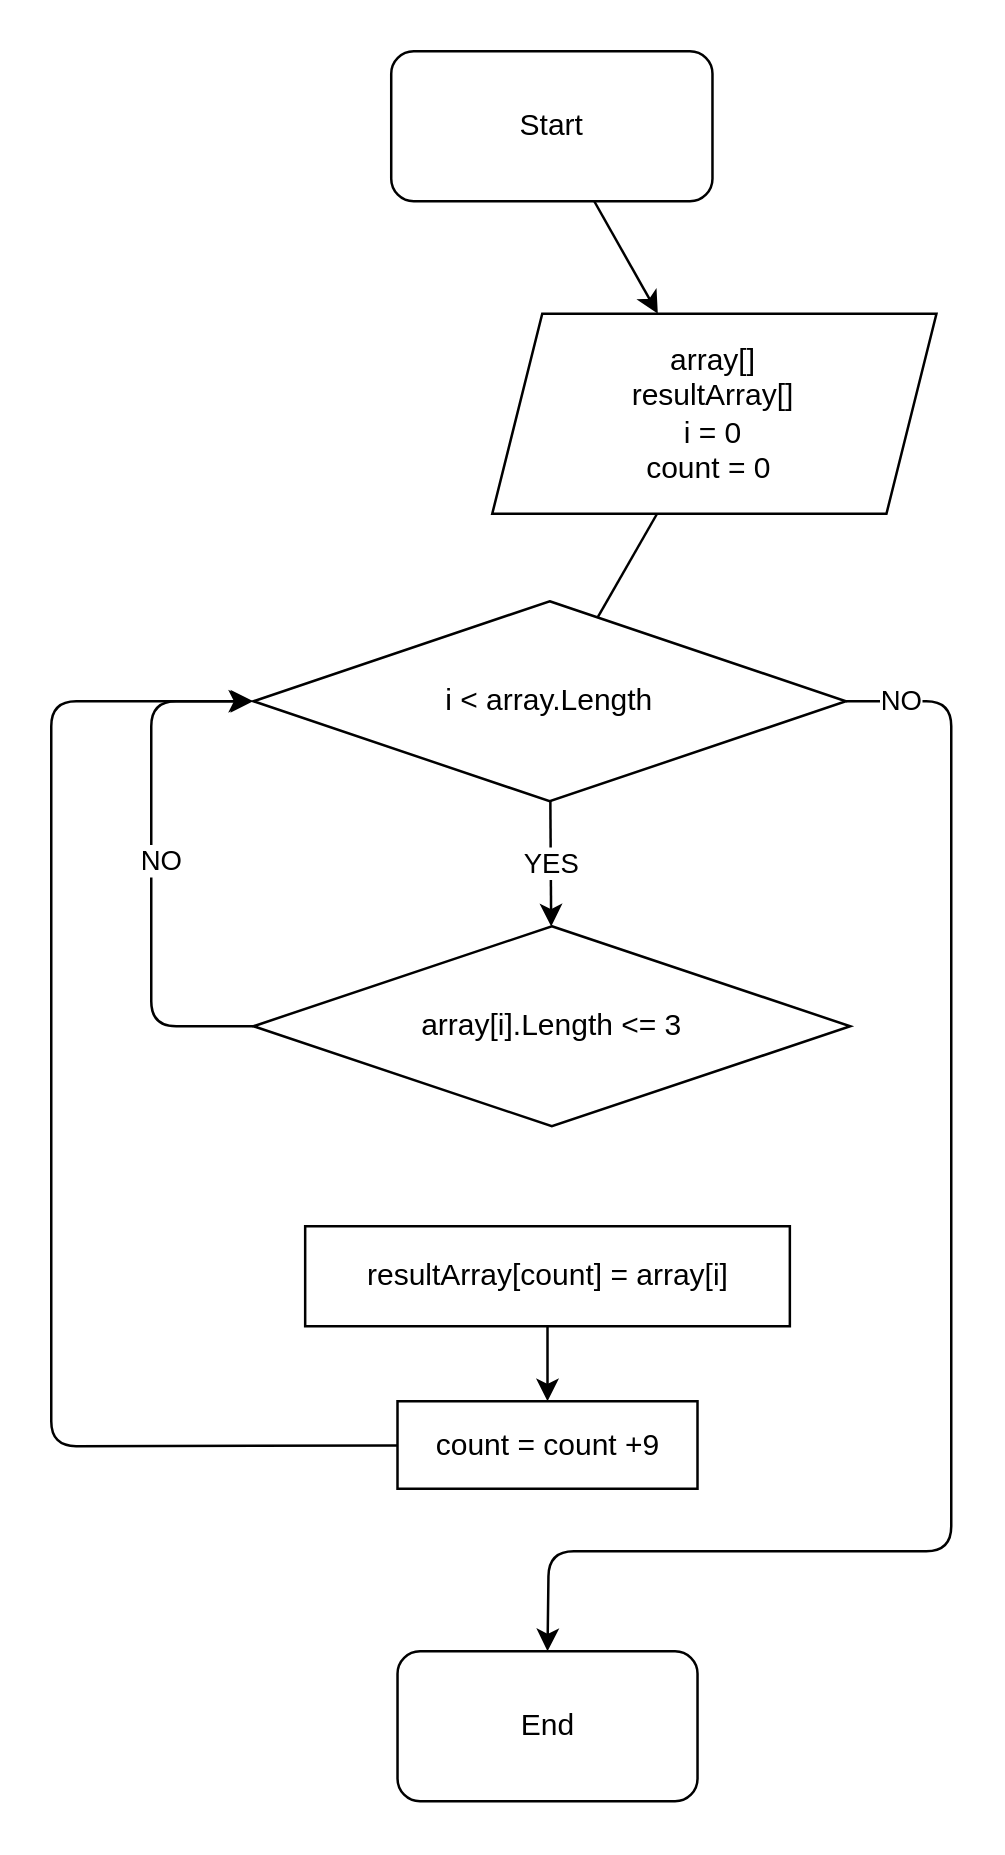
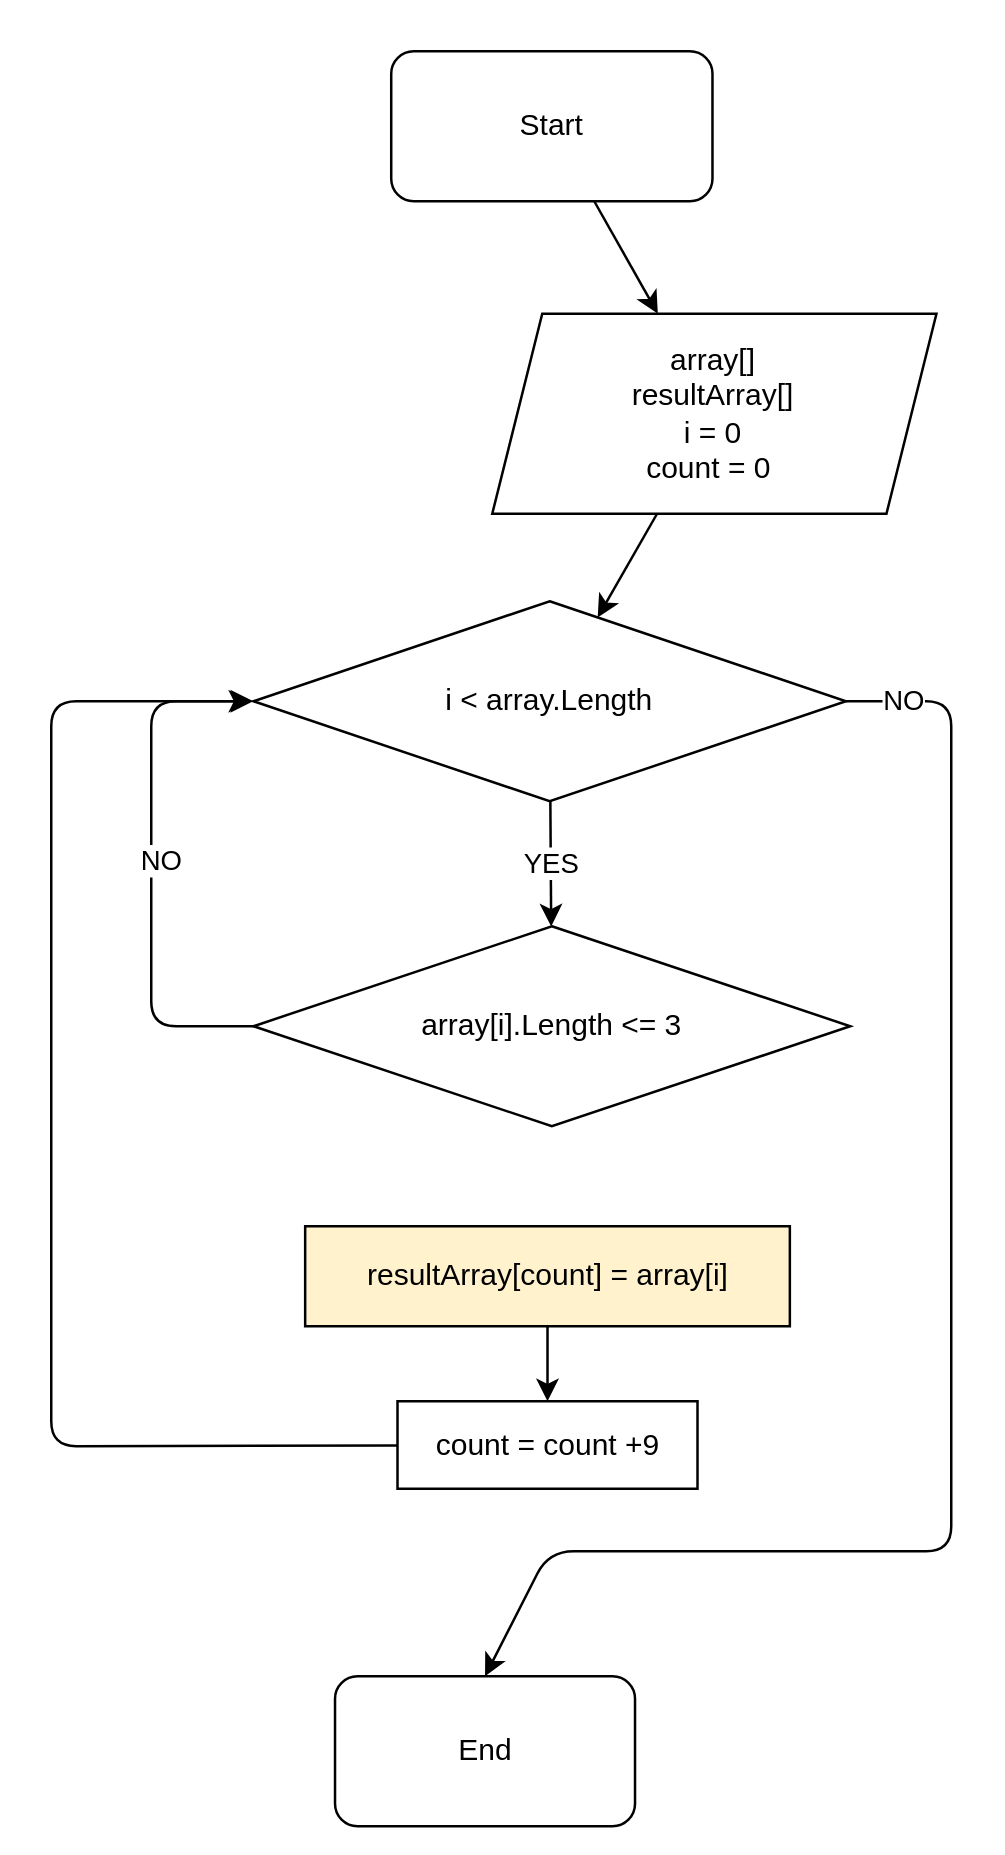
  <mxCell id="0" />
  <mxCell id="1" parent="0" />
- <mxCell id="2" value="" style="edgeStyle=none;html=1;endArrow=none;" edge="1" parent="1" source="3" target="6"><mxGeometry relative="1" as="geometry" /></mxCell>
+ <mxCell id="2" value="" style="edgeStyle=none;html=1;" edge="1" parent="1" source="3" target="6"><mxGeometry relative="1" as="geometry" /></mxCell>
  <mxCell id="3" value="array[]&lt;br&gt;resultArray[]&lt;br&gt;i = 0&lt;br&gt;count = 0&amp;nbsp;" style="shape=parallelogram;perimeter=parallelogramPerimeter;whiteSpace=wrap;html=1;fixedSize=1;" vertex="1" parent="1"><mxGeometry x="196.4" y="125" width="177.68" height="80" as="geometry" /></mxCell>
  <mxCell id="4" value="NO" style="edgeStyle=none;html=1;entryX=0.5;entryY=0;entryDx=0;entryDy=0;" edge="1" parent="1" source="6" target="16"><mxGeometry x="-0.924" relative="1" as="geometry"><mxPoint x="227" y="620" as="targetPoint" /><Array as="points"><mxPoint x="380" y="280" /><mxPoint x="380" y="340" /><mxPoint x="380" y="410" /><mxPoint x="380" y="490" /><mxPoint x="380" y="560" /><mxPoint x="380" y="620" /><mxPoint x="340" y="620" /><mxPoint x="219" y="620" /></Array><mxPoint as="offset" /></mxGeometry></mxCell>
  <mxCell id="5" value="YES" style="edgeStyle=none;html=1;" edge="1" parent="1" source="6" target="9"><mxGeometry relative="1" as="geometry" /></mxCell>
  <mxCell id="6" value="i &amp;lt; array.Length" style="rhombus;whiteSpace=wrap;html=1;" vertex="1" parent="1"><mxGeometry x="100.87" y="240" width="237.01" height="80" as="geometry" /></mxCell>
  <mxCell id="7" style="edgeStyle=none;html=1;entryX=0;entryY=0.5;entryDx=0;entryDy=0;exitX=0;exitY=0.5;exitDx=0;exitDy=0;" edge="1" parent="1" source="9" target="6"><mxGeometry relative="1" as="geometry"><Array as="points"><mxPoint x="60" y="410" /><mxPoint x="60" y="310" /><mxPoint x="60" y="280" /></Array></mxGeometry></mxCell>
  <mxCell id="8" value="NO" style="edgeLabel;html=1;align=center;verticalAlign=middle;resizable=0;points=[];" vertex="1" connectable="0" parent="7"><mxGeometry x="0.015" y="-3" relative="1" as="geometry"><mxPoint as="offset" /></mxGeometry></mxCell>
  <mxCell id="9" value="&lt;span&gt;array[i].Length &amp;lt;= 3&lt;br&gt;&lt;/span&gt;" style="rhombus;whiteSpace=wrap;html=1;" vertex="1" parent="1"><mxGeometry x="100.87" y="370" width="238.74" height="80" as="geometry" /></mxCell>
  <mxCell id="10" value="" style="edgeStyle=none;html=1;" edge="1" parent="1" source="11" target="13"><mxGeometry relative="1" as="geometry" /></mxCell>
- <mxCell id="11" value="&lt;span&gt;resultArray[count] = array[i]&lt;/span&gt;" style="whiteSpace=wrap;html=1;" vertex="1" parent="1"><mxGeometry x="121.57" y="490" width="193.87" height="40" as="geometry" /></mxCell>
+ <mxCell id="11" value="&lt;span&gt;resultArray[count] = array[i]&lt;/span&gt;" style="whiteSpace=wrap;html=1;fillColor=#fff2cc;" vertex="1" parent="1"><mxGeometry x="121.57" y="490" width="193.87" height="40" as="geometry" /></mxCell>
  <mxCell id="12" style="edgeStyle=none;html=1;" edge="1" parent="1" source="13"><mxGeometry relative="1" as="geometry"><mxPoint x="100" y="280" as="targetPoint" /><Array as="points"><mxPoint x="20" y="578" /><mxPoint x="20" y="420" /><mxPoint x="20" y="280" /></Array></mxGeometry></mxCell>
  <mxCell id="13" value="count = count +9" style="whiteSpace=wrap;html=1;" vertex="1" parent="1"><mxGeometry x="158.5" y="560" width="120" height="35" as="geometry" /></mxCell>
  <mxCell id="14" value="" style="edgeStyle=none;html=1;" edge="1" parent="1" source="15" target="3"><mxGeometry relative="1" as="geometry" /></mxCell>
  <mxCell id="15" value="Start" style="rounded=1;whiteSpace=wrap;html=1;" vertex="1" parent="1"><mxGeometry x="155.99" width="128.5" height="60" as="geometry" y="20" /></mxCell>
- <mxCell id="16" value="End" style="rounded=1;whiteSpace=wrap;html=1;" vertex="1" parent="1"><mxGeometry x="158.51" y="660" width="120" height="60" as="geometry" /></mxCell>
+ <mxCell id="16" value="End" style="rounded=1;whiteSpace=wrap;html=1;" vertex="1" parent="1"><mxGeometry x="133.51" y="670" width="120" height="60" as="geometry" /></mxCell>
